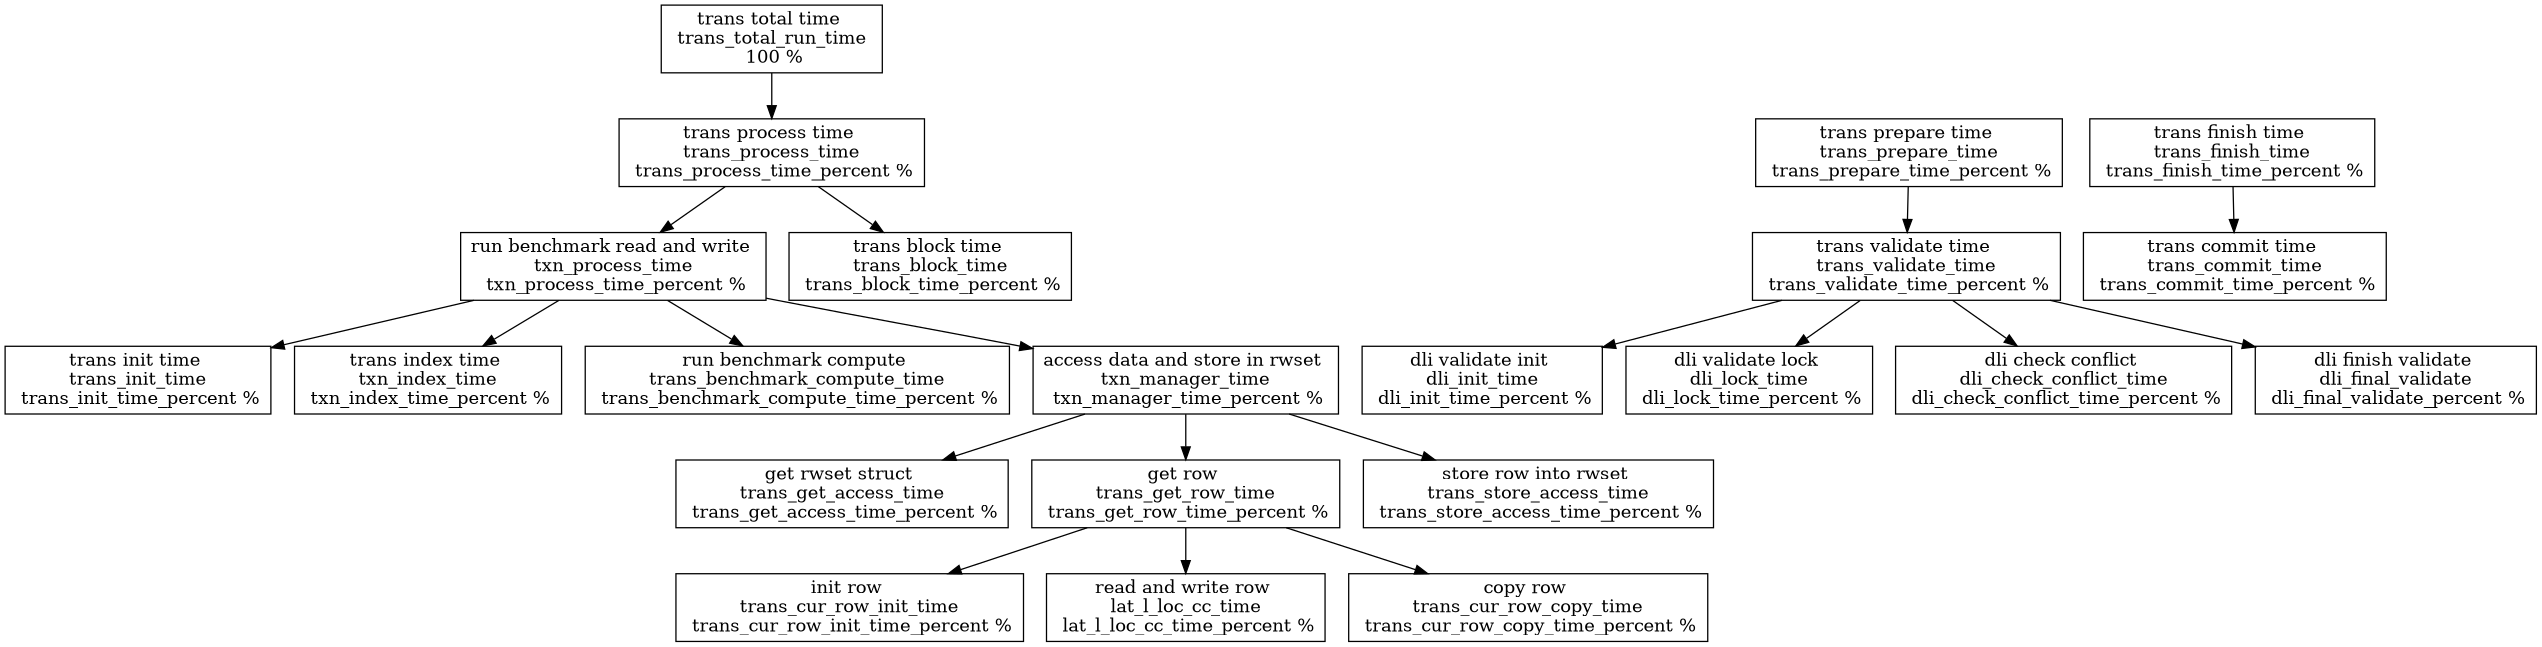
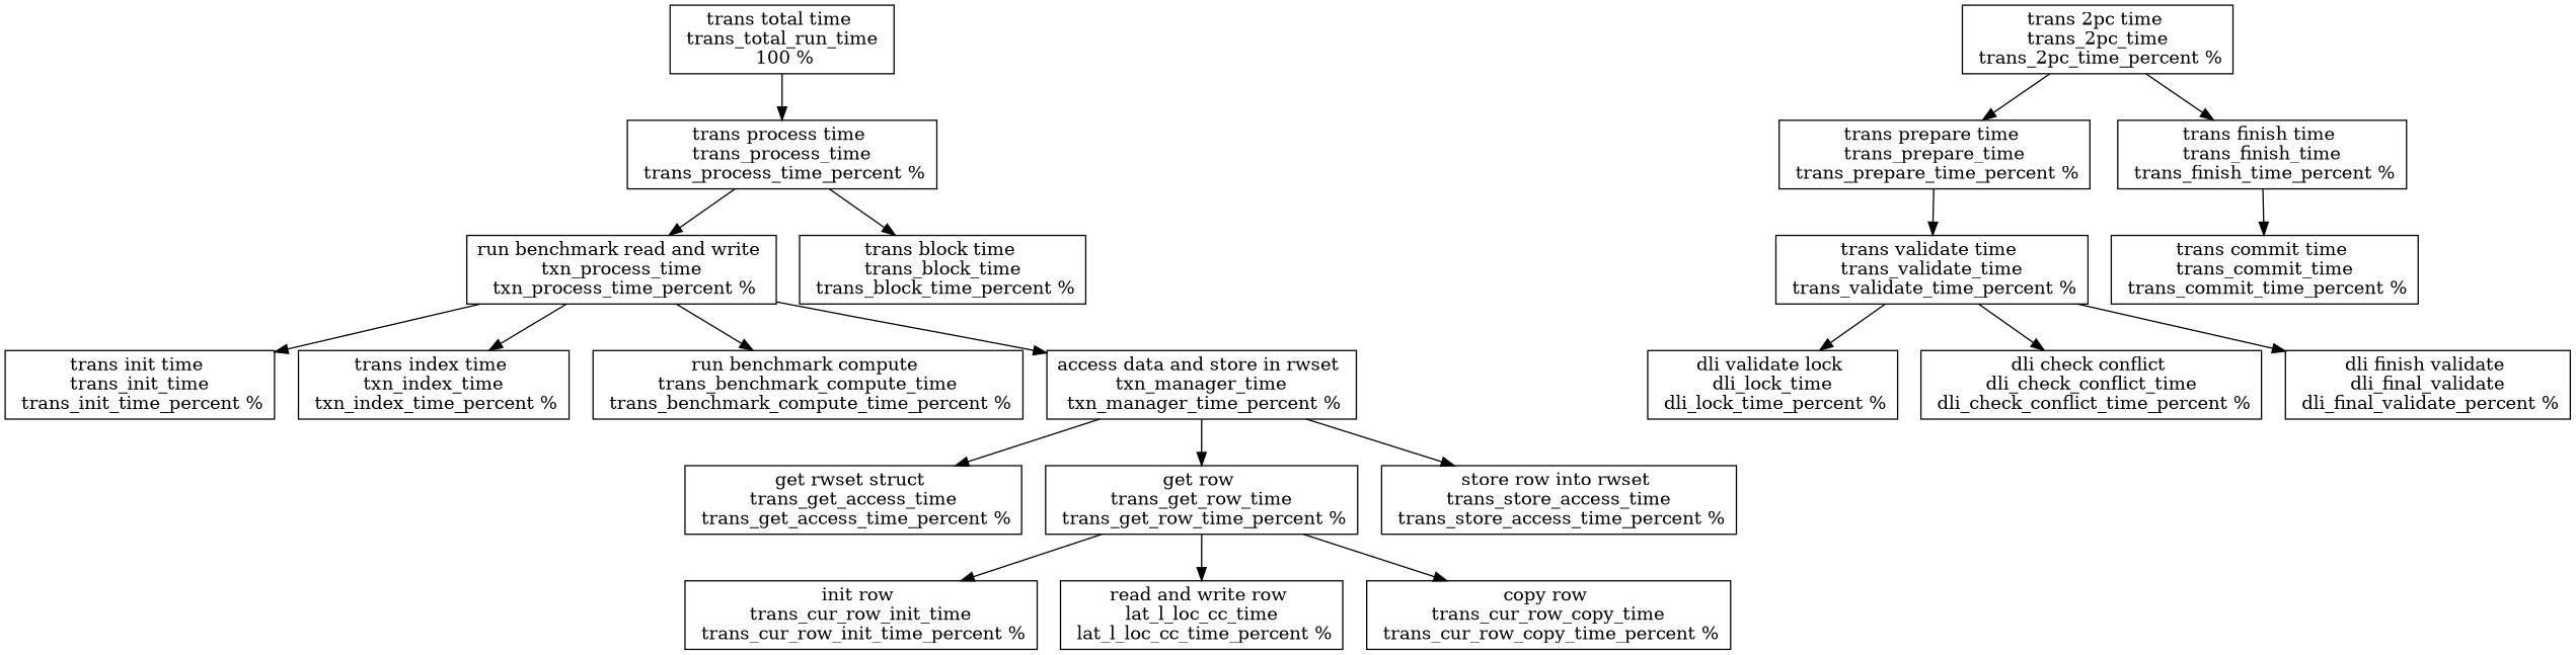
  digraph {
    node [shape=box]
    n1 [label="trans total time \n trans_total_run_time \n 100 %"]
    n2 [label="trans process time \n trans_process_time \n trans_process_time_percent %"]
    n3 [label="run benchmark read and write \n txn_process_time \n txn_process_time_percent %"]
    n4 [label="trans block time \n trans_block_time \n trans_block_time_percent %"]
+   n5 [label="trans 2pc time \n trans_2pc_time \n trans_2pc_time_percent %"]
    n6 [label="trans prepare time \n trans_prepare_time \n trans_prepare_time_percent %"]
    n7 [label="trans finish time \n trans_finish_time \n trans_finish_time_percent %"]
    n8 [label="trans init time \n trans_init_time \n trans_init_time_percent %"]
    n9 [label="trans index time \n txn_index_time \n txn_index_time_percent %"]
    n10 [label="run benchmark compute \n trans_benchmark_compute_time \n trans_benchmark_compute_time_percent %"]
    n11 [label="access data and store in rwset \n txn_manager_time \n txn_manager_time_percent %"]
    n12 [label="get rwset struct \n trans_get_access_time \n trans_get_access_time_percent %"]
    n13 [label="get row \n trans_get_row_time \n trans_get_row_time_percent %"]
    n14 [label="store row into rwset \n trans_store_access_time \n trans_store_access_time_percent %"]
    n15 [label="init row \n trans_cur_row_init_time \n trans_cur_row_init_time_percent %"]
    n16 [label="read and write row \n lat_l_loc_cc_time \n lat_l_loc_cc_time_percent %"]
    n17 [label="copy row \n trans_cur_row_copy_time \n trans_cur_row_copy_time_percent %"]
    n18 [label="trans validate time \n trans_validate_time \n trans_validate_time_percent %"]
    n19 [label="trans commit time \n trans_commit_time \n trans_commit_time_percent %"]
-   n20 [label="dli validate init \n dli_init_time \n dli_init_time_percent %"]
    n21 [label="dli validate lock \n dli_lock_time \n dli_lock_time_percent %"]
    n22 [label="dli check conflict \n dli_check_conflict_time \n dli_check_conflict_time_percent %"]
    n23 [label="dli finish validate \n dli_final_validate \n dli_final_validate_percent %"]
    n1 -> n2
    n2 -> n3
    n2 -> n4
    n3 -> n8
    n3 -> n9
    n3 -> n10
    n3 -> n11
+   n5 -> n6
+   n5 -> n7
    n6 -> n18
    n7 -> n19
    n11 -> n12
    n11 -> n13
    n11 -> n14
    n13 -> n15
    n13 -> n16
    n13 -> n17
-   n18 -> n20
    n18 -> n21
    n18 -> n22
    n18 -> n23
  }
